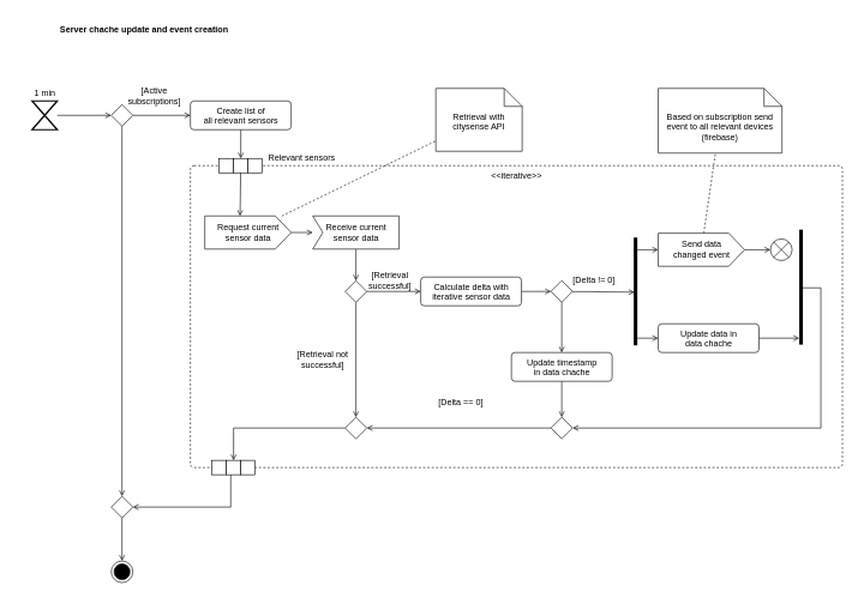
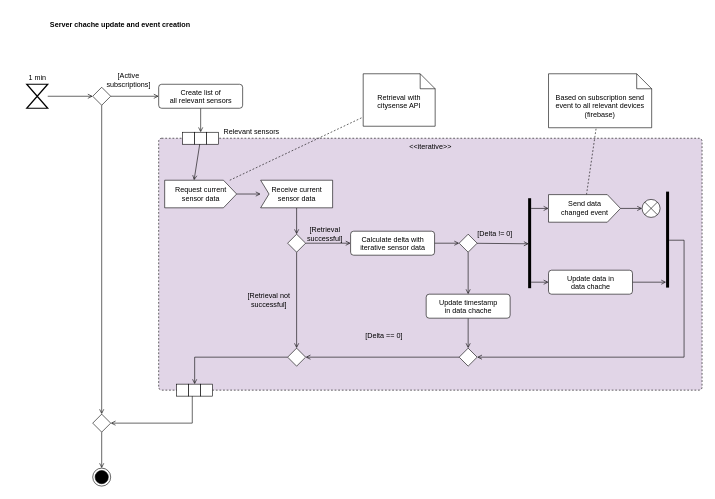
  <mxCell id="0" />
  <mxCell id="1" parent="0" />
  <mxCell id="2" style="edgeStyle=orthogonalEdgeStyle;rounded=0;orthogonalLoop=1;jettySize=auto;html=1;entryX=0;entryY=0.5;entryDx=0;entryDy=0;endArrow=open;endFill=0;" edge="1" parent="1" source="3" target="16"><mxGeometry relative="1" as="geometry" /></mxCell>
  <mxCell id="3" value="" style="html=1;shape=mxgraph.sysml.timeEvent;strokeWidth=2;verticalLabelPosition=bottom;verticalAlignment=top;" vertex="1" parent="1"><mxGeometry x="44" y="140" width="35" height="40" as="geometry" /></mxCell>
  <mxCell id="4" value="Server chache update and event creation" style="text;align=center;fontStyle=1;verticalAlign=middle;spacingLeft=3;spacingRight=3;strokeColor=none;rotatable=0;points=[[0,0.5],[1,0.5]];portConstraint=eastwest;" vertex="1" parent="1"><mxGeometry width="360" height="40" as="geometry" x="20" y="20" /></mxCell>
- <mxCell id="5" value="&amp;lt;&amp;lt;iterative&amp;gt;&amp;gt;" style="html=1;align=center;verticalAlign=top;rounded=1;absoluteArcSize=1;arcSize=10;dashed=1;" vertex="1" parent="1"><mxGeometry x="264" y="230" width="906" height="420" as="geometry" /></mxCell>
+ <mxCell id="5" value="&amp;lt;&amp;lt;iterative&amp;gt;&amp;gt;" style="html=1;align=center;verticalAlign=top;rounded=1;absoluteArcSize=1;arcSize=10;dashed=1;fillColor=#e1d5e7;" vertex="1" parent="1"><mxGeometry x="264" y="230" width="906" height="420" as="geometry" /></mxCell>
  <mxCell id="6" value="" style="group" vertex="1" connectable="0" parent="1"><mxGeometry x="304" y="220" width="60" height="20" as="geometry" /></mxCell>
  <mxCell id="7" value="" style="rounded=0;whiteSpace=wrap;html=1;" vertex="1" parent="6"><mxGeometry width="20" height="20" as="geometry" /></mxCell>
  <mxCell id="8" value="" style="rounded=0;whiteSpace=wrap;html=1;" vertex="1" parent="6"><mxGeometry x="20" width="20" height="20" as="geometry" /></mxCell>
  <mxCell id="9" value="" style="rounded=0;whiteSpace=wrap;html=1;" vertex="1" parent="6"><mxGeometry x="40" width="20" height="20" as="geometry" /></mxCell>
  <mxCell id="10" value="" style="group" vertex="1" connectable="0" parent="1"><mxGeometry x="294" y="640" width="60" height="20" as="geometry" /></mxCell>
  <mxCell id="11" value="" style="rounded=0;whiteSpace=wrap;html=1;" vertex="1" parent="10"><mxGeometry width="20" height="20" as="geometry" /></mxCell>
  <mxCell id="12" value="" style="rounded=0;whiteSpace=wrap;html=1;" vertex="1" parent="10"><mxGeometry x="20" width="20" height="20" as="geometry" /></mxCell>
  <mxCell id="13" value="" style="rounded=0;whiteSpace=wrap;html=1;" vertex="1" parent="10"><mxGeometry x="40" width="20" height="20" as="geometry" /></mxCell>
  <mxCell id="14" style="edgeStyle=orthogonalEdgeStyle;rounded=0;orthogonalLoop=1;jettySize=auto;html=1;endArrow=open;endFill=0;" edge="1" parent="1" source="16" target="18"><mxGeometry relative="1" as="geometry" /></mxCell>
  <mxCell id="15" style="edgeStyle=none;rounded=0;orthogonalLoop=1;jettySize=auto;html=1;endArrow=open;endFill=0;" edge="1" parent="1" source="16" target="21"><mxGeometry relative="1" as="geometry" /></mxCell>
  <mxCell id="16" value="" style="rhombus;" vertex="1" parent="1"><mxGeometry x="154" y="145" width="30" height="30" as="geometry" /></mxCell>
  <mxCell id="17" style="rounded=0;orthogonalLoop=1;jettySize=auto;html=1;endArrow=open;endFill=0;" edge="1" parent="1" source="18" target="19"><mxGeometry relative="1" as="geometry" /></mxCell>
  <mxCell id="18" value="" style="rhombus;" vertex="1" parent="1"><mxGeometry x="154" y="690" width="30" height="30" as="geometry" /></mxCell>
  <mxCell id="19" value="" style="ellipse;html=1;shape=endState;fillColor=#000000;strokeColor=#000000;" vertex="1" parent="1"><mxGeometry x="154" y="780" width="30" height="30" as="geometry" /></mxCell>
  <mxCell id="20" style="edgeStyle=none;rounded=0;orthogonalLoop=1;jettySize=auto;html=1;endArrow=open;endFill=0;" edge="1" parent="1" source="21" target="8"><mxGeometry relative="1" as="geometry" /></mxCell>
  <mxCell id="21" value="Create list of&lt;br&gt;all relevant sensors" style="html=1;align=center;verticalAlign=top;rounded=1;absoluteArcSize=1;arcSize=10;dashed=0;" vertex="1" parent="1"><mxGeometry x="264" y="140" width="140" height="40" as="geometry" /></mxCell>
  <mxCell id="22" value="[Active&lt;br&gt;subscriptions]" style="text;html=1;strokeColor=none;fillColor=none;align=center;verticalAlign=middle;whiteSpace=wrap;rounded=0;" vertex="1" parent="1"><mxGeometry x="174" y="120" width="80" height="25" as="geometry" /></mxCell>
  <mxCell id="23" value="Relevant sensors" style="text;html=1;strokeColor=none;fillColor=none;align=center;verticalAlign=middle;whiteSpace=wrap;rounded=0;" vertex="1" parent="1"><mxGeometry x="354" y="210" width="130" height="20" as="geometry" /></mxCell>
  <mxCell id="24" style="edgeStyle=none;rounded=0;orthogonalLoop=1;jettySize=auto;html=1;endArrow=open;endFill=0;" edge="1" parent="1" source="25" target="27"><mxGeometry relative="1" as="geometry" /></mxCell>
- <mxCell id="25" value="Request current&lt;br&gt;sensor data" style="html=1;shadow=0;dashed=0;align=center;verticalAlign=middle;shape=mxgraph.arrows2.arrow;dy=0;dx=22;notch=0;" vertex="1" parent="1"><mxGeometry x="284" y="300" width="120" height="46" as="geometry" /></mxCell>
+ <mxCell id="25" value="Request current&lt;br&gt;sensor data" style="html=1;shadow=0;dashed=0;align=center;verticalAlign=middle;shape=mxgraph.arrows2.arrow;dy=0;dx=22;notch=0;" vertex="1" parent="1"><mxGeometry x="274" y="300" width="120" height="46" as="geometry" /></mxCell>
  <mxCell id="26" style="edgeStyle=none;rounded=0;orthogonalLoop=1;jettySize=auto;html=1;endArrow=open;endFill=0;" edge="1" parent="1" source="27" target="32"><mxGeometry relative="1" as="geometry" /></mxCell>
  <mxCell id="27" value="Receive current&lt;br&gt;sensor data" style="html=1;shadow=0;dashed=0;align=center;verticalAlign=middle;shape=mxgraph.arrows2.arrow;dy=0;dx=0;notch=14;" vertex="1" parent="1"><mxGeometry x="434" y="300" width="120" height="46" as="geometry" /></mxCell>
  <mxCell id="28" style="edgeStyle=none;rounded=0;orthogonalLoop=1;jettySize=auto;html=1;entryX=0;entryY=0;entryDx=49;entryDy=0;entryPerimeter=0;endArrow=open;endFill=0;" edge="1" parent="1" source="8" target="25"><mxGeometry relative="1" as="geometry" /></mxCell>
  <mxCell id="29" value="1 min" style="text;html=1;strokeColor=none;fillColor=none;align=center;verticalAlign=middle;whiteSpace=wrap;rounded=0;" vertex="1" parent="1"><mxGeometry x="36.5" y="120" width="50" height="20" as="geometry" /></mxCell>
  <mxCell id="30" style="edgeStyle=none;rounded=0;orthogonalLoop=1;jettySize=auto;html=1;endArrow=open;endFill=0;" edge="1" parent="1" source="32" target="34"><mxGeometry relative="1" as="geometry" /></mxCell>
  <mxCell id="31" style="rounded=0;orthogonalLoop=1;jettySize=auto;html=1;endArrow=open;endFill=0;" edge="1" parent="1" source="32" target="37"><mxGeometry relative="1" as="geometry" /></mxCell>
  <mxCell id="32" value="" style="rhombus;" vertex="1" parent="1"><mxGeometry x="479" y="390" width="30" height="30" as="geometry" /></mxCell>
  <mxCell id="33" style="edgeStyle=orthogonalEdgeStyle;rounded=0;orthogonalLoop=1;jettySize=auto;html=1;entryX=0.5;entryY=0;entryDx=0;entryDy=0;endArrow=open;endFill=0;" edge="1" parent="1" source="34" target="12"><mxGeometry relative="1" as="geometry" /></mxCell>
  <mxCell id="34" value="" style="rhombus;" vertex="1" parent="1"><mxGeometry x="479" y="580" width="30" height="30" as="geometry" /></mxCell>
  <mxCell id="35" value="[Retrieval not&lt;br&gt;successful]" style="text;html=1;strokeColor=none;fillColor=none;align=center;verticalAlign=middle;whiteSpace=wrap;rounded=0;" vertex="1" parent="1"><mxGeometry x="400" y="480" width="96" height="40" as="geometry" /></mxCell>
  <mxCell id="36" style="edgeStyle=none;rounded=0;orthogonalLoop=1;jettySize=auto;html=1;entryX=0;entryY=0.5;entryDx=0;entryDy=0;endArrow=open;endFill=0;" edge="1" parent="1" source="37" target="41"><mxGeometry relative="1" as="geometry" /></mxCell>
  <mxCell id="37" value="Calculate delta with&lt;br&gt;iterative sensor data" style="html=1;align=center;verticalAlign=top;rounded=1;absoluteArcSize=1;arcSize=10;dashed=0;" vertex="1" parent="1"><mxGeometry x="584" y="385" width="140" height="40" as="geometry" /></mxCell>
  <mxCell id="38" value="[Retrieval&lt;br&gt;successful]" style="text;html=1;strokeColor=none;fillColor=none;align=center;verticalAlign=middle;whiteSpace=wrap;rounded=0;" vertex="1" parent="1"><mxGeometry x="489" y="370" width="105" height="40" as="geometry" /></mxCell>
  <mxCell id="39" style="edgeStyle=none;rounded=0;orthogonalLoop=1;jettySize=auto;html=1;endArrow=open;endFill=0;" edge="1" parent="1" source="41" target="43"><mxGeometry relative="1" as="geometry" /></mxCell>
  <mxCell id="40" style="edgeStyle=none;rounded=0;orthogonalLoop=1;jettySize=auto;html=1;endArrow=open;endFill=0;" edge="1" parent="1" source="41"><mxGeometry relative="1" as="geometry"><mxPoint x="881" y="406" as="targetPoint" /></mxGeometry></mxCell>
  <mxCell id="41" value="" style="rhombus;" vertex="1" parent="1"><mxGeometry x="765" y="390" width="30" height="30" as="geometry" /></mxCell>
  <mxCell id="42" style="edgeStyle=none;rounded=0;orthogonalLoop=1;jettySize=auto;html=1;endArrow=open;endFill=0;" edge="1" parent="1" source="43" target="58"><mxGeometry relative="1" as="geometry" /></mxCell>
  <mxCell id="43" value="Update timestamp&lt;br&gt;in data chache" style="html=1;align=center;verticalAlign=top;rounded=1;absoluteArcSize=1;arcSize=10;dashed=0;" vertex="1" parent="1"><mxGeometry x="710" y="490" width="140" height="40" as="geometry" /></mxCell>
  <mxCell id="44" value="[Delta == 0]" style="text;html=1;strokeColor=none;fillColor=none;align=center;verticalAlign=middle;whiteSpace=wrap;rounded=0;" vertex="1" parent="1"><mxGeometry x="600" y="539" width="80" height="40" as="geometry" /></mxCell>
  <mxCell id="45" value="[Delta != 0]" style="text;html=1;strokeColor=none;fillColor=none;align=center;verticalAlign=middle;whiteSpace=wrap;rounded=0;" vertex="1" parent="1"><mxGeometry x="780" y="370" width="90" height="40" as="geometry" /></mxCell>
  <mxCell id="46" style="edgeStyle=none;rounded=0;orthogonalLoop=1;jettySize=auto;html=1;endArrow=open;endFill=0;" edge="1" parent="1" source="47" target="52"><mxGeometry relative="1" as="geometry" /></mxCell>
  <mxCell id="47" value="Update data in&lt;br&gt;data chache" style="html=1;align=center;verticalAlign=top;rounded=1;absoluteArcSize=1;arcSize=10;dashed=0;" vertex="1" parent="1"><mxGeometry x="914" y="450" width="140" height="40" as="geometry" /></mxCell>
  <mxCell id="48" style="edgeStyle=none;rounded=0;orthogonalLoop=1;jettySize=auto;html=1;entryX=0;entryY=0.5;entryDx=0;entryDy=0;endArrow=open;endFill=0;" edge="1" parent="1" source="50" target="47"><mxGeometry relative="1" as="geometry" /></mxCell>
  <mxCell id="49" style="edgeStyle=none;rounded=0;orthogonalLoop=1;jettySize=auto;html=1;entryX=0;entryY=0.5;entryDx=0;entryDy=0;entryPerimeter=0;endArrow=open;endFill=0;" edge="1" parent="1" source="50" target="55"><mxGeometry relative="1" as="geometry" /></mxCell>
  <mxCell id="50" value="" style="html=1;points=[];perimeter=orthogonalPerimeter;fillColor=#000000;strokeColor=none;" vertex="1" parent="1"><mxGeometry x="880" y="330" width="5" height="150" as="geometry" /></mxCell>
  <mxCell id="51" style="edgeStyle=orthogonalEdgeStyle;rounded=0;orthogonalLoop=1;jettySize=auto;html=1;entryX=1;entryY=0.5;entryDx=0;entryDy=0;endArrow=open;endFill=0;" edge="1" parent="1" source="52" target="58"><mxGeometry relative="1" as="geometry"><Array as="points"><mxPoint x="1140" y="400" /><mxPoint x="1140" y="595" /></Array></mxGeometry></mxCell>
  <mxCell id="52" value="" style="html=1;points=[];perimeter=orthogonalPerimeter;fillColor=#000000;strokeColor=none;" vertex="1" parent="1"><mxGeometry x="1110" y="319" width="5" height="160" as="geometry" /></mxCell>
  <mxCell id="53" style="edgeStyle=none;rounded=0;orthogonalLoop=1;jettySize=auto;html=1;entryX=0;entryY=0.5;entryDx=0;entryDy=0;endArrow=open;endFill=0;" edge="1" parent="1" source="55" target="56"><mxGeometry relative="1" as="geometry" /></mxCell>
  <mxCell id="54" style="rounded=0;orthogonalLoop=1;jettySize=auto;html=1;endArrow=none;endFill=0;dashed=1;" edge="1" parent="1" source="55" target="59"><mxGeometry relative="1" as="geometry" /></mxCell>
  <mxCell id="55" value="Send data&lt;br&gt;changed event" style="html=1;shadow=0;dashed=0;align=center;verticalAlign=middle;shape=mxgraph.arrows2.arrow;dy=0;dx=22;notch=0;" vertex="1" parent="1"><mxGeometry x="914" y="324" width="120" height="46" as="geometry" /></mxCell>
  <mxCell id="56" value="" style="shape=sumEllipse;perimeter=ellipsePerimeter;whiteSpace=wrap;html=1;backgroundOutline=1;" vertex="1" parent="1"><mxGeometry x="1070" y="332" width="30" height="30" as="geometry" /></mxCell>
  <mxCell id="57" style="edgeStyle=orthogonalEdgeStyle;rounded=0;orthogonalLoop=1;jettySize=auto;html=1;entryX=1;entryY=0.5;entryDx=0;entryDy=0;endArrow=open;endFill=0;" edge="1" parent="1" source="58" target="34"><mxGeometry relative="1" as="geometry" /></mxCell>
  <mxCell id="58" value="" style="rhombus;" vertex="1" parent="1"><mxGeometry x="765" y="580" width="30" height="30" as="geometry" /></mxCell>
  <mxCell id="59" value="Based on subscription send event to all relevant devices (firebase)" style="shape=note2;boundedLbl=1;whiteSpace=wrap;html=1;size=25;verticalAlign=top;align=center;" vertex="1" parent="1"><mxGeometry x="914" y="122.5" width="172" height="90" as="geometry" /></mxCell>
  <mxCell id="60" style="edgeStyle=orthogonalEdgeStyle;rounded=0;orthogonalLoop=1;jettySize=auto;html=1;entryX=1;entryY=0.5;entryDx=0;entryDy=0;endArrow=open;endFill=0;" edge="1" parent="1" source="12" target="18"><mxGeometry relative="1" as="geometry"><Array as="points"><mxPoint x="320" y="705" /></Array></mxGeometry></mxCell>
  <mxCell id="61" value="Retrieval with citysense API" style="shape=note2;boundedLbl=1;whiteSpace=wrap;html=1;size=25;verticalAlign=top;align=center;" vertex="1" parent="1"><mxGeometry x="605" y="122.5" width="120" height="87.5" as="geometry" /></mxCell>
  <mxCell id="62" style="rounded=0;orthogonalLoop=1;jettySize=auto;html=1;endArrow=none;endFill=0;dashed=1;" edge="1" parent="1" source="25" target="61"><mxGeometry relative="1" as="geometry"><mxPoint x="576.736" y="330" as="sourcePoint" /><mxPoint x="593.999" y="268.5" as="targetPoint" /></mxGeometry></mxCell>
